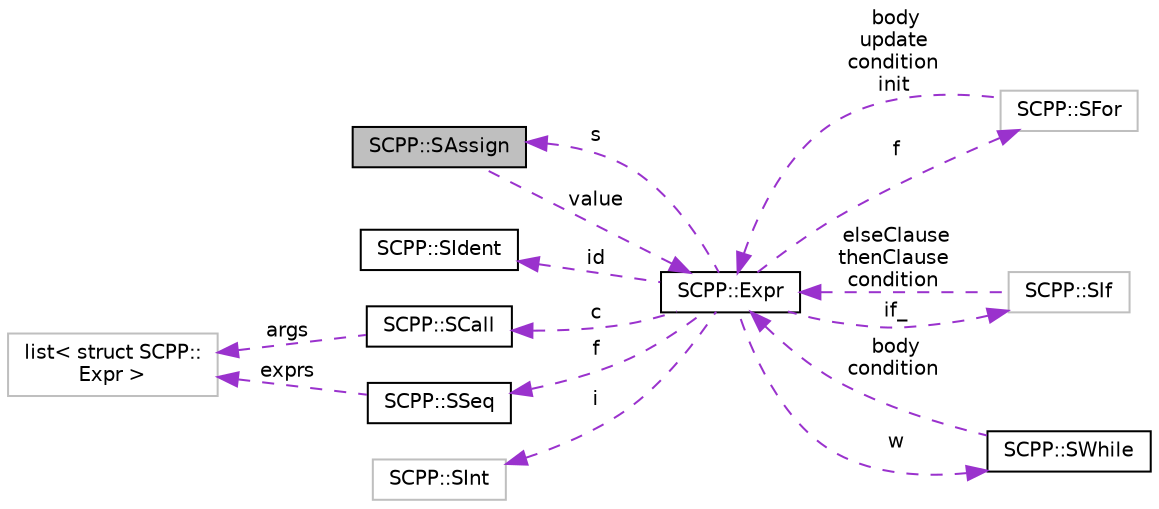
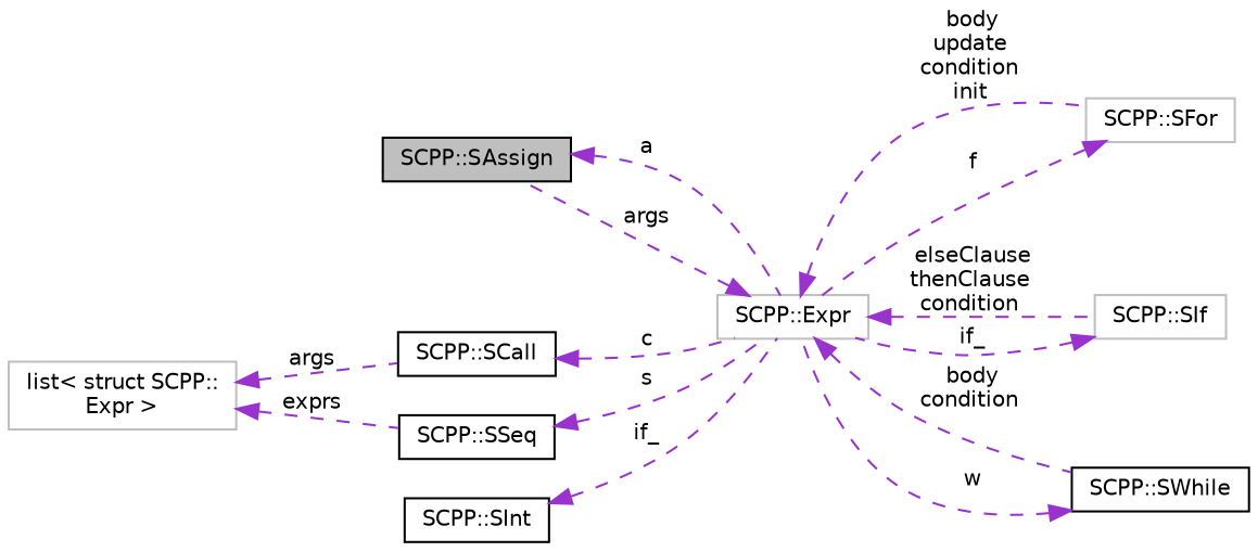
  digraph {
    rankdir=LR
    node [color=black fillcolor=white fontname=Helvetica fontsize=10 shape=record style=filled]
    edge [color=darkorchid3 dir=back fontname=Helvetica fontsize=10 labelfontname=Helvetica labelfontsize=10 style=dashed]
    n1 [fillcolor=grey75 fontcolor=black height=0.2 label="SCPP::SAssign" width=0.4]
-   n2 [height=0.2 label="SCPP::Expr" width=0.4]
+   n2 [color=grey75 height=0.2 label="SCPP::Expr" width=0.4]
    n3 [color=grey75 height=0.2 label="SCPP::SFor" width=0.4]
    n4 [color=grey75 height=0.2 label="SCPP::SIf" width=0.4]
    n5 [height=0.2 label="SCPP::SWhile" width=0.4]
-   n6 [height=0.2 label="SCPP::SIdent" width=0.4]
    n7 [height=0.2 label="SCPP::SCall" width=0.4]
    n8 [height=0.2 label="SCPP::SSeq" width=0.4]
    n9 [color=grey75 height=0.2 label="list\< struct SCPP::\lExpr \>" width=0.4]
-   n10 [color=grey75 height=0.2 label="SCPP::SInt" width=0.4]
-   n1 -> n2 [label=" s"]
-   n2 -> n1 [label=" value"]
+   n10 [height=0.2 label="SCPP::SInt" width=0.4]
+   n1 -> n2 [label=" a"]
+   n2 -> n1 [label=" args"]
    n2 -> n3 [label=" body\nupdate\ncondition\ninit"]
    n2 -> n4 [label=" elseClause\nthenClause\ncondition"]
    n2 -> n5 [label=" body\ncondition"]
    n3 -> n2 [label=" f"]
    n4 -> n2 [label=" if_"]
    n5 -> n2 [label=" w"]
-   n6 -> n2 [label=" id"]
    n7 -> n2 [label=" c"]
-   n8 -> n2 [label=" f"]
+   n8 -> n2 [label=" s"]
    n9 -> n7 [label=" args"]
    n9 -> n8 [label=" exprs"]
-   n10 -> n2 [label=" i"]
+   n10 -> n2 [label=" if_"]
  }
